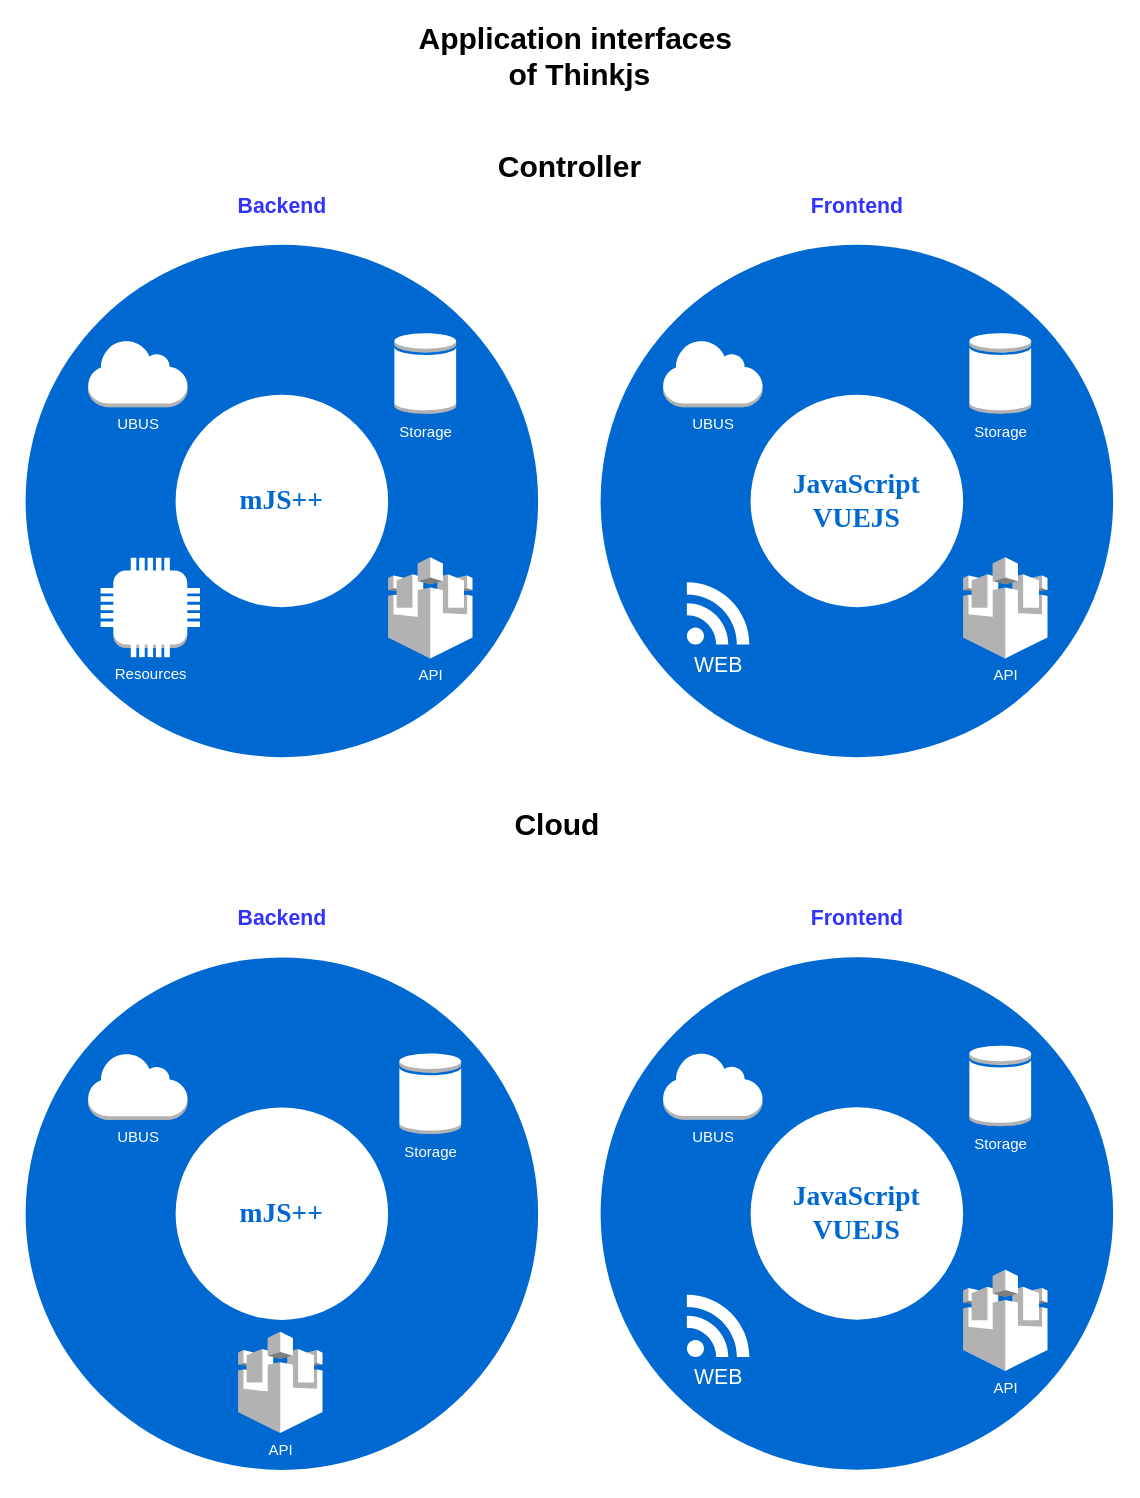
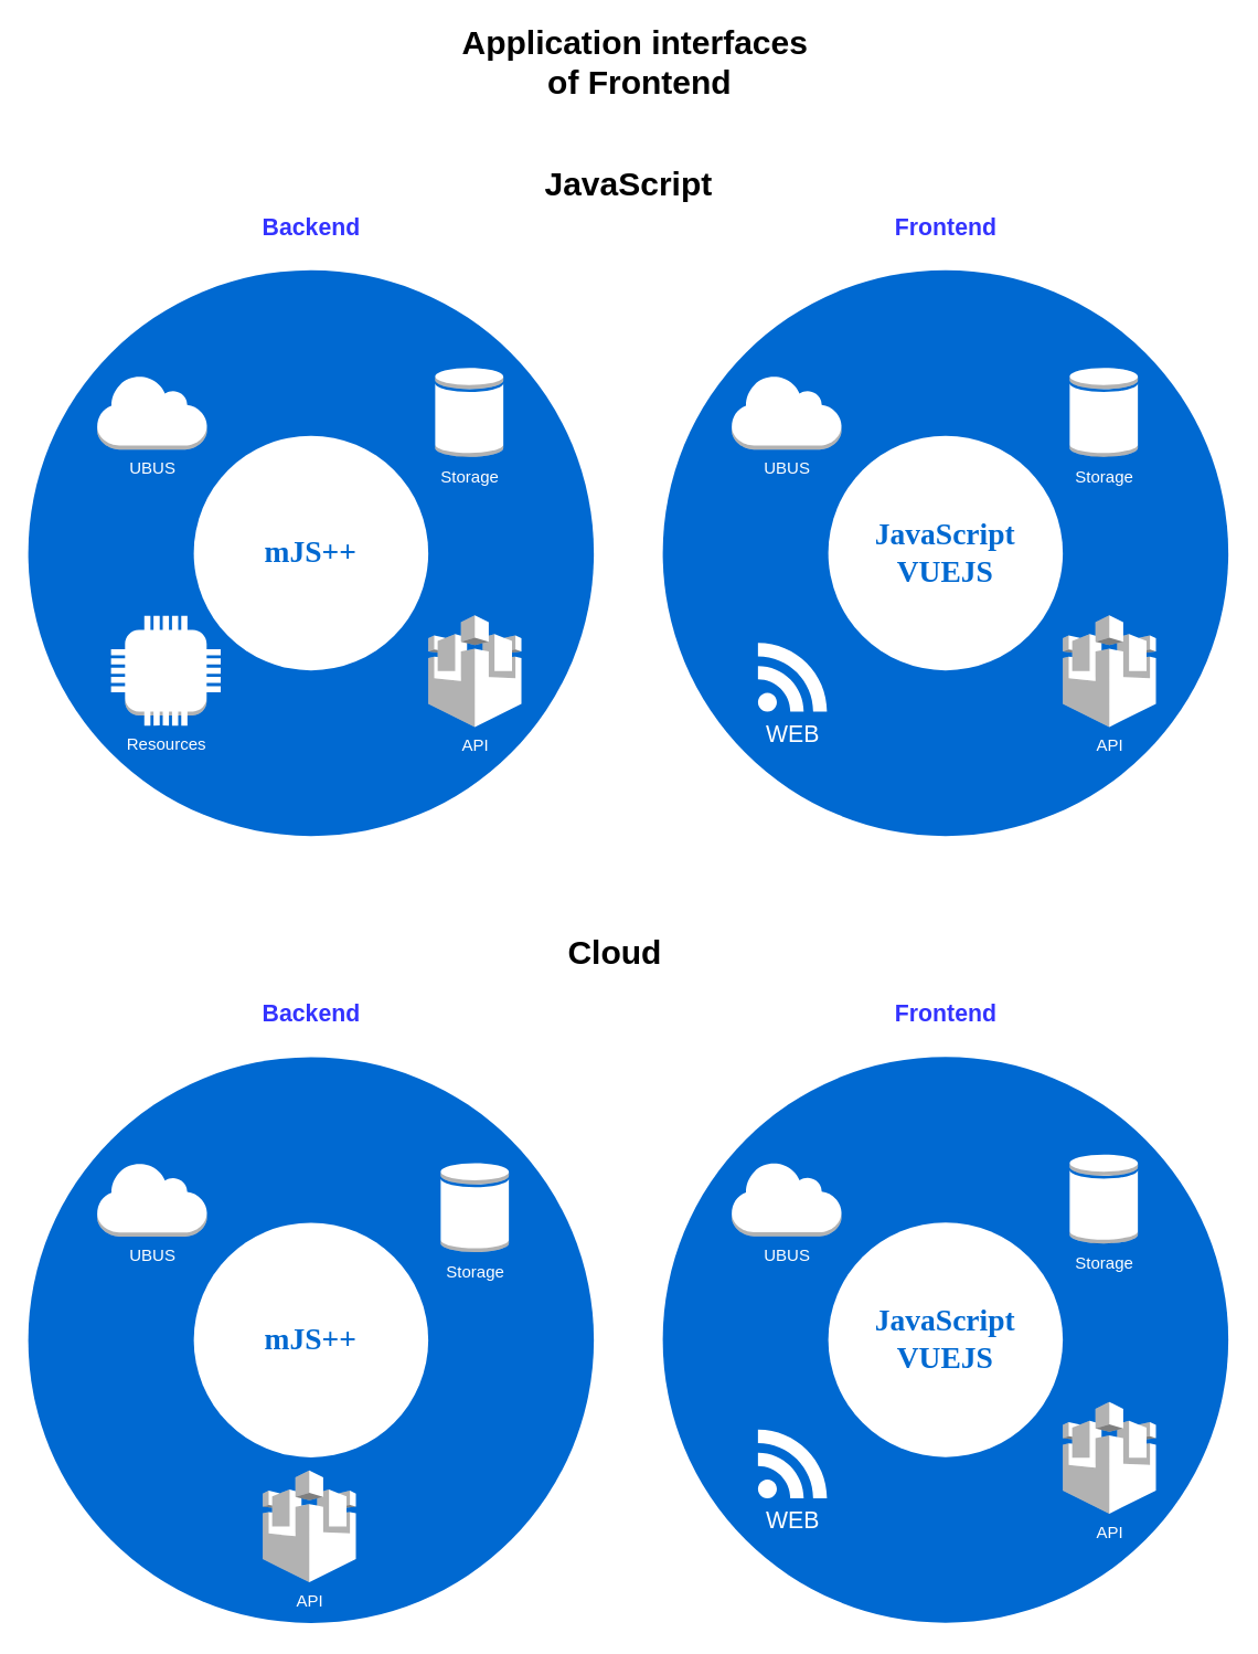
  <mxCell id="0" />
  <mxCell id="1" parent="0" />
  <mxCell id="2" value="" style="ellipse;whiteSpace=wrap;html=1;rounded=0;shadow=0;comic=0;strokeWidth=1;fontFamily=Verdana;fontSize=14;strokeColor=none;fillColor=#0069D1;" parent="1" vertex="1"><mxGeometry x="20" y="195" width="410" height="410" as="geometry" /></mxCell>
  <mxCell id="3" value="mJS++" style="ellipse;whiteSpace=wrap;html=1;rounded=0;shadow=0;comic=0;strokeWidth=1;fontFamily=Verdana;fontSize=22;strokeColor=none;fillColor=#ffffff;fontColor=#0069D1;fontStyle=1" parent="1" vertex="1"><mxGeometry x="140" y="315" width="170" height="170" as="geometry" /></mxCell>
- <mxCell id="4" value="Application interfaces&amp;nbsp;&lt;br&gt;of Thinkjs" style="text;strokeColor=none;fillColor=none;html=1;fontSize=24;fontStyle=1;verticalAlign=middle;align=center;" vertex="1" parent="1"><mxGeometry x="35" y="20" width="855" height="50" as="geometry" /></mxCell>
+ <mxCell id="4" value="Application interfaces&amp;nbsp;&lt;br&gt;of Frontend" style="text;strokeColor=none;fillColor=none;html=1;fontSize=24;fontStyle=1;verticalAlign=middle;align=center;" vertex="1" parent="1"><mxGeometry x="35" y="20" width="855" height="50" as="geometry" /></mxCell>
  <mxCell id="5" value="Storage" style="outlineConnect=0;dashed=0;verticalLabelPosition=bottom;verticalAlign=top;align=center;html=1;shape=mxgraph.aws3.rds_db_instance_standby_multi_az;fillColor=#FFFFFF;gradientColor=none;fontColor=#FFFFFF;" vertex="1" parent="1"><mxGeometry x="315" y="265" width="49.5" height="66" as="geometry" /></mxCell>
  <mxCell id="6" value="UBUS" style="outlineConnect=0;dashed=0;verticalLabelPosition=bottom;verticalAlign=top;align=center;html=1;shape=mxgraph.aws3.internet_2;fillColor=#FFFFFF;gradientColor=none;fontColor=#FFFFFF;" vertex="1" parent="1"><mxGeometry x="70" y="271" width="79.5" height="54" as="geometry" /></mxCell>
  <mxCell id="7" value="Resources" style="outlineConnect=0;dashed=0;verticalLabelPosition=bottom;verticalAlign=top;align=center;html=1;shape=mxgraph.aws3.generic;fillColor=#FFFFFF;gradientColor=none;strokeColor=#3333FF;fontColor=#FFFFFF;" vertex="1" parent="1"><mxGeometry x="80" y="445.5" width="79.5" height="79.5" as="geometry" /></mxCell>
  <mxCell id="8" value="API" style="outlineConnect=0;dashed=0;verticalLabelPosition=bottom;verticalAlign=top;align=center;html=1;shape=mxgraph.aws3.aws_iot;fillColor=#FFFFFF;gradientColor=none;strokeColor=#3333FF;fontColor=#FFFFFF;" vertex="1" parent="1"><mxGeometry x="310" y="445" width="67.5" height="81" as="geometry" /></mxCell>
  <mxCell id="9" value="Backend" style="text;html=1;strokeColor=none;fillColor=none;align=center;verticalAlign=middle;whiteSpace=wrap;rounded=0;fontColor=#3333FF;fontSize=17;fontStyle=1" vertex="1" parent="1"><mxGeometry x="152.5" y="155" width="145" height="20" as="geometry" /></mxCell>
  <mxCell id="10" value="" style="ellipse;whiteSpace=wrap;html=1;rounded=0;shadow=0;comic=0;strokeWidth=1;fontFamily=Verdana;fontSize=14;strokeColor=none;fillColor=#0069D1;" vertex="1" parent="1"><mxGeometry x="480" y="195" width="410" height="410" as="geometry" /></mxCell>
  <mxCell id="11" value="JavaScript&lt;br&gt;VUEJS&lt;br&gt;" style="ellipse;whiteSpace=wrap;html=1;rounded=0;shadow=0;comic=0;strokeWidth=1;fontFamily=Verdana;fontSize=22;strokeColor=none;fillColor=#ffffff;fontColor=#0069D1;fontStyle=1" vertex="1" parent="1"><mxGeometry x="600" y="315" width="170" height="170" as="geometry" /></mxCell>
  <mxCell id="12" value="Storage" style="outlineConnect=0;dashed=0;verticalLabelPosition=bottom;verticalAlign=top;align=center;html=1;shape=mxgraph.aws3.rds_db_instance_standby_multi_az;fillColor=#FFFFFF;gradientColor=none;fontColor=#FFFFFF;" vertex="1" parent="1"><mxGeometry x="775" y="265" width="49.5" height="66" as="geometry" /></mxCell>
  <mxCell id="13" value="UBUS" style="outlineConnect=0;dashed=0;verticalLabelPosition=bottom;verticalAlign=top;align=center;html=1;shape=mxgraph.aws3.internet_2;fillColor=#FFFFFF;gradientColor=none;fontColor=#FFFFFF;" vertex="1" parent="1"><mxGeometry x="530" y="271" width="79.5" height="54" as="geometry" /></mxCell>
  <mxCell id="14" value="API" style="outlineConnect=0;dashed=0;verticalLabelPosition=bottom;verticalAlign=top;align=center;html=1;shape=mxgraph.aws3.aws_iot;fillColor=#FFFFFF;gradientColor=none;strokeColor=#3333FF;fontColor=#FFFFFF;" vertex="1" parent="1"><mxGeometry x="770" y="445" width="67.5" height="81" as="geometry" /></mxCell>
  <mxCell id="15" value="Frontend" style="text;html=1;strokeColor=none;fillColor=none;align=center;verticalAlign=middle;whiteSpace=wrap;rounded=0;fontColor=#3333FF;fontSize=17;fontStyle=1" vertex="1" parent="1"><mxGeometry x="612.5" y="155" width="145" height="20" as="geometry" /></mxCell>
  <mxCell id="16" value="WEB" style="shape=mxgraph.signs.tech.rss;html=1;fillColor=#FFFFFF;strokeColor=none;verticalLabelPosition=bottom;verticalAlign=top;align=center;fontSize=17;fontColor=#FFFFFF;" vertex="1" parent="1"><mxGeometry x="549" y="465" width="50" height="50" as="geometry" /></mxCell>
- <mxCell id="17" value="Controller" style="text;strokeColor=none;fillColor=none;html=1;fontSize=24;fontStyle=1;verticalAlign=middle;align=center;" vertex="1" parent="1"><mxGeometry x="30" y="108" width="850" height="50" as="geometry" /></mxCell>
- <mxCell id="18" value="Cloud" style="text;strokeColor=none;fillColor=none;html=1;fontSize=24;fontStyle=1;verticalAlign=middle;align=center;" vertex="1" parent="1"><mxGeometry x="20" y="635" width="850" height="50" as="geometry" /></mxCell>
+ <mxCell id="17" value="JavaScript" style="text;strokeColor=none;fillColor=none;html=1;fontSize=24;fontStyle=1;verticalAlign=middle;align=center;" vertex="1" parent="1"><mxGeometry x="30" y="108" width="850" height="50" as="geometry" /></mxCell>
+ <mxCell id="18" value="Cloud" style="text;strokeColor=none;fillColor=none;html=1;fontSize=24;fontStyle=1;verticalAlign=middle;align=center;" vertex="1" parent="1"><mxGeometry x="20" y="665" width="850" height="50" as="geometry" /></mxCell>
  <mxCell id="19" value="" style="ellipse;whiteSpace=wrap;html=1;rounded=0;shadow=0;comic=0;strokeWidth=1;fontFamily=Verdana;fontSize=14;strokeColor=none;fillColor=#0069D1;" vertex="1" parent="1"><mxGeometry x="20" y="765.206" width="410" height="410" as="geometry" /></mxCell>
  <mxCell id="20" value="mJS++" style="ellipse;whiteSpace=wrap;html=1;rounded=0;shadow=0;comic=0;strokeWidth=1;fontFamily=Verdana;fontSize=22;strokeColor=none;fillColor=#ffffff;fontColor=#0069D1;fontStyle=1" vertex="1" parent="1"><mxGeometry x="140" y="885.206" width="170" height="170" as="geometry" /></mxCell>
  <mxCell id="21" value="Storage" style="outlineConnect=0;dashed=0;verticalLabelPosition=bottom;verticalAlign=top;align=center;html=1;shape=mxgraph.aws3.rds_db_instance_standby_multi_az;fillColor=#FFFFFF;gradientColor=none;fontColor=#FFFFFF;" vertex="1" parent="1"><mxGeometry x="319" y="841.206" width="49.5" height="66" as="geometry" /></mxCell>
  <mxCell id="22" value="UBUS" style="outlineConnect=0;dashed=0;verticalLabelPosition=bottom;verticalAlign=top;align=center;html=1;shape=mxgraph.aws3.internet_2;fillColor=#FFFFFF;gradientColor=none;fontColor=#FFFFFF;" vertex="1" parent="1"><mxGeometry x="70" y="841.206" width="79.5" height="54" as="geometry" /></mxCell>
  <mxCell id="23" value="API" style="outlineConnect=0;dashed=0;verticalLabelPosition=bottom;verticalAlign=top;align=center;html=1;shape=mxgraph.aws3.aws_iot;fillColor=#FFFFFF;gradientColor=none;strokeColor=#3333FF;fontColor=#FFFFFF;" vertex="1" parent="1"><mxGeometry x="190" y="1064.706" width="67.5" height="81" as="geometry" /></mxCell>
  <mxCell id="24" value="Backend&lt;br&gt;" style="text;html=1;strokeColor=none;fillColor=none;align=center;verticalAlign=middle;whiteSpace=wrap;rounded=0;fontColor=#3333FF;fontSize=17;fontStyle=1" vertex="1" parent="1"><mxGeometry x="152.5" y="725.206" width="145" height="20" as="geometry" /></mxCell>
  <mxCell id="25" value="" style="ellipse;whiteSpace=wrap;html=1;rounded=0;shadow=0;comic=0;strokeWidth=1;fontFamily=Verdana;fontSize=14;strokeColor=none;fillColor=#0069D1;" vertex="1" parent="1"><mxGeometry x="480" y="765" width="410" height="410" as="geometry" /></mxCell>
  <mxCell id="26" value="JavaScript&lt;br&gt;VUEJS&lt;br&gt;" style="ellipse;whiteSpace=wrap;html=1;rounded=0;shadow=0;comic=0;strokeWidth=1;fontFamily=Verdana;fontSize=22;strokeColor=none;fillColor=#ffffff;fontColor=#0069D1;fontStyle=1" vertex="1" parent="1"><mxGeometry x="600" y="885" width="170" height="170" as="geometry" /></mxCell>
  <mxCell id="27" value="Storage" style="outlineConnect=0;dashed=0;verticalLabelPosition=bottom;verticalAlign=top;align=center;html=1;shape=mxgraph.aws3.rds_db_instance_standby_multi_az;fillColor=#FFFFFF;gradientColor=none;fontColor=#FFFFFF;" vertex="1" parent="1"><mxGeometry x="775" y="835" width="49.5" height="66" as="geometry" /></mxCell>
  <mxCell id="28" value="UBUS" style="outlineConnect=0;dashed=0;verticalLabelPosition=bottom;verticalAlign=top;align=center;html=1;shape=mxgraph.aws3.internet_2;fillColor=#FFFFFF;gradientColor=none;fontColor=#FFFFFF;" vertex="1" parent="1"><mxGeometry x="530" y="841" width="79.5" height="54" as="geometry" /></mxCell>
  <mxCell id="29" value="API" style="outlineConnect=0;dashed=0;verticalLabelPosition=bottom;verticalAlign=top;align=center;html=1;shape=mxgraph.aws3.aws_iot;fillColor=#FFFFFF;gradientColor=none;strokeColor=#3333FF;fontColor=#FFFFFF;" vertex="1" parent="1"><mxGeometry x="770" y="1015" width="67.5" height="81" as="geometry" /></mxCell>
  <mxCell id="30" value="Frontend" style="text;html=1;strokeColor=none;fillColor=none;align=center;verticalAlign=middle;whiteSpace=wrap;rounded=0;fontColor=#3333FF;fontSize=17;fontStyle=1" vertex="1" parent="1"><mxGeometry x="612.5" y="725" width="145" height="20" as="geometry" /></mxCell>
  <mxCell id="31" value="WEB" style="shape=mxgraph.signs.tech.rss;html=1;fillColor=#FFFFFF;strokeColor=none;verticalLabelPosition=bottom;verticalAlign=top;align=center;fontSize=17;fontColor=#FFFFFF;" vertex="1" parent="1"><mxGeometry x="549" y="1035" width="50" height="50" as="geometry" /></mxCell>
